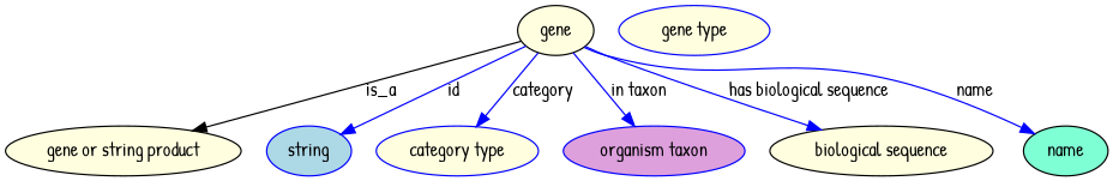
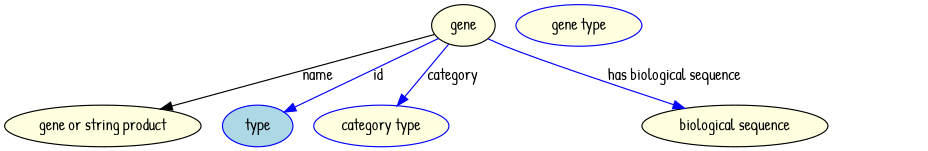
  digraph {
    fontname="Patrick Hand"
    node [fillcolor=lightyellow fontname="Patrick Hand" style=filled color=blue]
    edge [fontname="Patrick Hand" color=blue style=solid]
    n1 [height=0.5 label=gene width=0.75827 color=""]
    n2 [height=0.5 label="gene or string product" width=2.3651 color=""]
-   n3 [fillcolor=lightblue height=0.5 label=string width=0.84854]
+   n3 [fillcolor=lightblue height=0.5 label=type width=0.84854]
    n4 [height=0.5 label="category type" width=1.6249]
-   n5 [fillcolor=plum height=0.5 label="organism taxon" width=1.8234]
    n6 [color=black height=0.5 label="biological sequence" width=2.2387]
-   name [fillcolor=aquamarine height=0.5 width=0.84854 color=""]
    n8 [height=0.5 label="gene type" width=1.5165]
-   n1 -> n2 [label=is_a color="" style=""]
+   n1 -> n2 [label=name color="" style=""]
    n1 -> n3 [label=id]
    n1 -> n4 [label=category]
-   n1 -> n5 [label="in taxon"]
    n1 -> n6 [label="has biological sequence"]
-   n1 -> name [label=name]
  }
